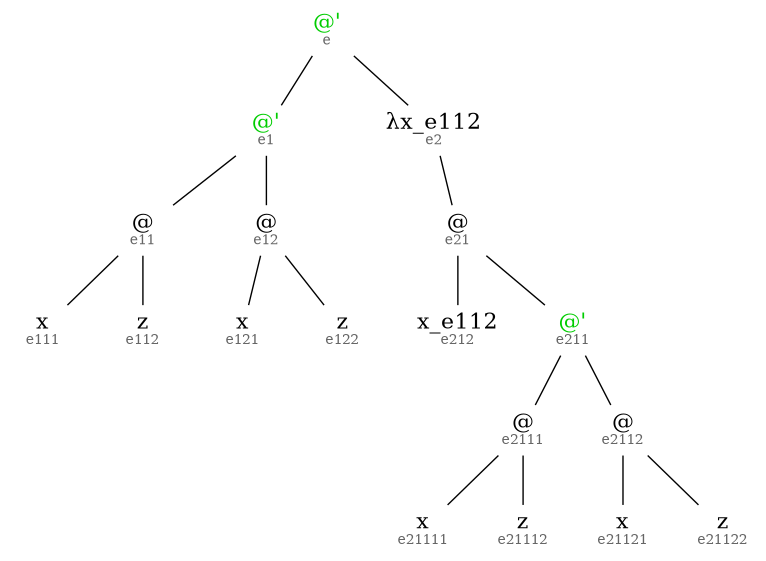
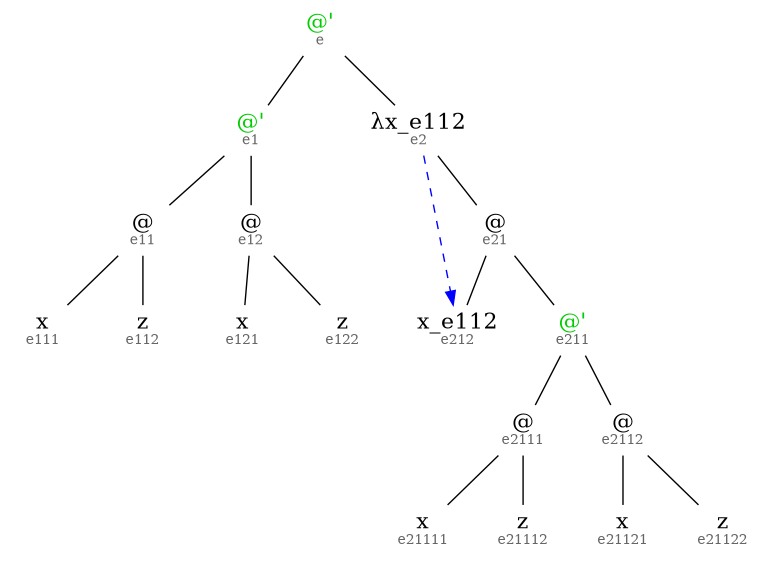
  digraph {
    rankdir=TB
    node [fontcolor=black fontsize=16 shape=none]
    edge [arrowhead=none]
    n1 [fontcolor=green3 label=<@'<br/><font point-size="10" color="gray40">e</font>>]
    n2 [fontcolor=green3 label=<@'<br/><font point-size="10" color="gray40">e1</font>>]
    n3 [label=<λx_e112<br/><font point-size="10" color="gray40">e2</font>>]
    n4 [label=<@<br/><font point-size="10" color="gray40">e11</font>>]
    n5 [label=<@<br/><font point-size="10" color="gray40">e12</font>>]
    n6 [label=<x<br/><font point-size="10" color="gray40">e111</font>>]
    n7 [label=<z<br/><font point-size="10" color="gray40">e112</font>>]
    n8 [label=<x<br/><font point-size="10" color="gray40">e121</font>>]
    n9 [label=<z<br/><font point-size="10" color="gray40">e122</font>>]
    n10 [label=<@<br/><font point-size="10" color="gray40">e21</font>>]
    n11 [label=<x_e112<br/><font point-size="10" color="gray40">e212</font>>]
    n12 [fontcolor=green3 label=<@'<br/><font point-size="10" color="gray40">e211</font>>]
    n13 [label=<@<br/><font point-size="10" color="gray40">e2111</font>>]
    n14 [label=<@<br/><font point-size="10" color="gray40">e2112</font>>]
    n15 [label=<x<br/><font point-size="10" color="gray40">e21111</font>>]
    n16 [label=<z<br/><font point-size="10" color="gray40">e21112</font>>]
    n17 [label=<x<br/><font point-size="10" color="gray40">e21121</font>>]
    n18 [label=<z<br/><font point-size="10" color="gray40">e21122</font>>]
    n1 -> n2
    n1 -> n3
    n2 -> n4
    n2 -> n5
    n3 -> n10
+   n3 -> n11 [color=blue style=dashed arrowhead=""]
    n4 -> n6
    n4 -> n7
    n5 -> n8
    n5 -> n9
    n10 -> n11
    n10 -> n12
    n12 -> n13
    n12 -> n14
    n13 -> n15
    n13 -> n16
    n14 -> n17
    n14 -> n18
  }
